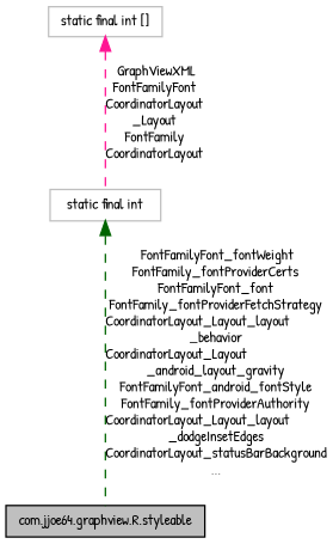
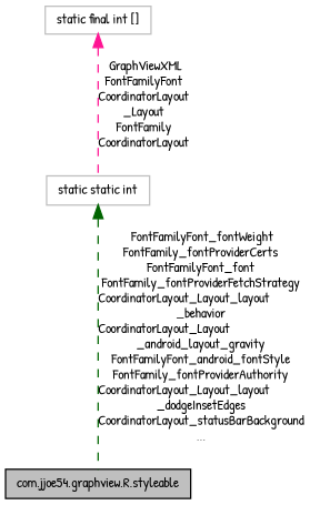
  digraph {
    fontname="Patrick Hand"
    node [color=grey75 fillcolor=white fontname="Patrick Hand" fontsize=10 shape=record style=filled]
    edge [dir=back fontname="Patrick Hand" fontsize=10 labelfontname=Helvetica labelfontsize=10 style=dashed]
-   n1 [color=black fillcolor=grey75 fontcolor=black height=0.2 label="com.jjoe64.graphview.R.styleable" width=0.4]
+   n1 [color=black fillcolor=grey75 fontcolor=black height=0.2 label="com.jjoe54.graphview.R.styleable" width=0.4]
    n2 [height=0.2 label="static final int []" width=0.4]
-   n3 [height=0.2 label="static final int" width=0.4]
+   n3 [height=0.2 label="static static int" width=0.4]
    n2 -> n3 [color=deeppink label=" GraphViewXML\nFontFamilyFont\nCoordinatorLayout\l_Layout\nFontFamily\nCoordinatorLayout"]
    n3 -> n1 [color=darkgreen label=" FontFamilyFont_fontWeight\nFontFamily_fontProviderCerts\nFontFamilyFont_font\nFontFamily_fontProviderFetchStrategy\nCoordinatorLayout_Layout_layout\l_behavior\nCoordinatorLayout_Layout\l_android_layout_gravity\nFontFamilyFont_android_fontStyle\nFontFamily_fontProviderAuthority\nCoordinatorLayout_Layout_layout\l_dodgeInsetEdges\nCoordinatorLayout_statusBarBackground\n..."]
  }
